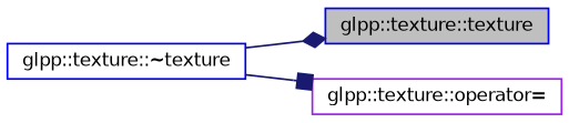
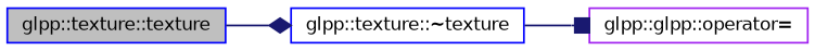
  digraph {
    rankdir=LR
    node [color=blue fillcolor=white fontname=Helvetica fontsize=10 shape=record style=filled]
    edge [color=midnightblue fontname=Helvetica fontsize=10 labelfontname=Helvetica labelfontsize=10 style=solid]
    n1 [fillcolor=grey75 fontcolor=black height=0.2 label="glpp::texture::texture" width=0.4]
    n2 [height=0.2 label="glpp::texture::~texture" width=0.4]
-   n3 [color=purple height=0.2 label="glpp::texture::operator=" width=0.4]
-   n2 -> n1 [arrowhead=diamond]
+   n3 [color=purple height=0.2 label="glpp::glpp::operator=" width=0.4]
+   n1 -> n2 [arrowhead=diamond]
    n2 -> n3 [arrowhead=box]
  }
